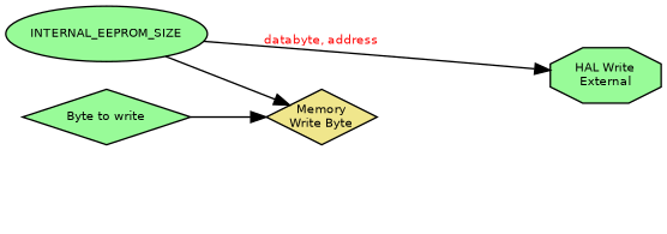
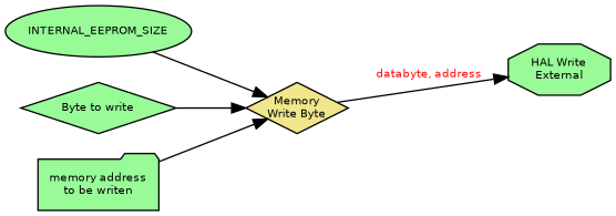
  digraph {
    rankdir=LR
    node [fillcolor=palegreen fontname="Bitstream Vera Sans" fontsize=8 shape=diamond style=filled]
    edge [fontcolor=Red fontname="Bitstream Vera Sans" fontsize=8]
    n1 [label=INTERNAL_EEPROM_SIZE shape=ellipse]
    n2 [fillcolor=khaki fixedsize=true label="Memory\nWrite Byte" width=1]
    n3 [fixedsize=true label="HAL Write\nExternal" shape=octagon width=1]
    n4 [label="Byte to write"]
+   n5 [label="memory address\nto be writen" shape=folder]
    n1 -> n2
-   n1 -> n3 [label="databyte, address"]
+   n2 -> n3 [label="databyte, address"]
    n4 -> n2
+   n5 -> n2
  }
